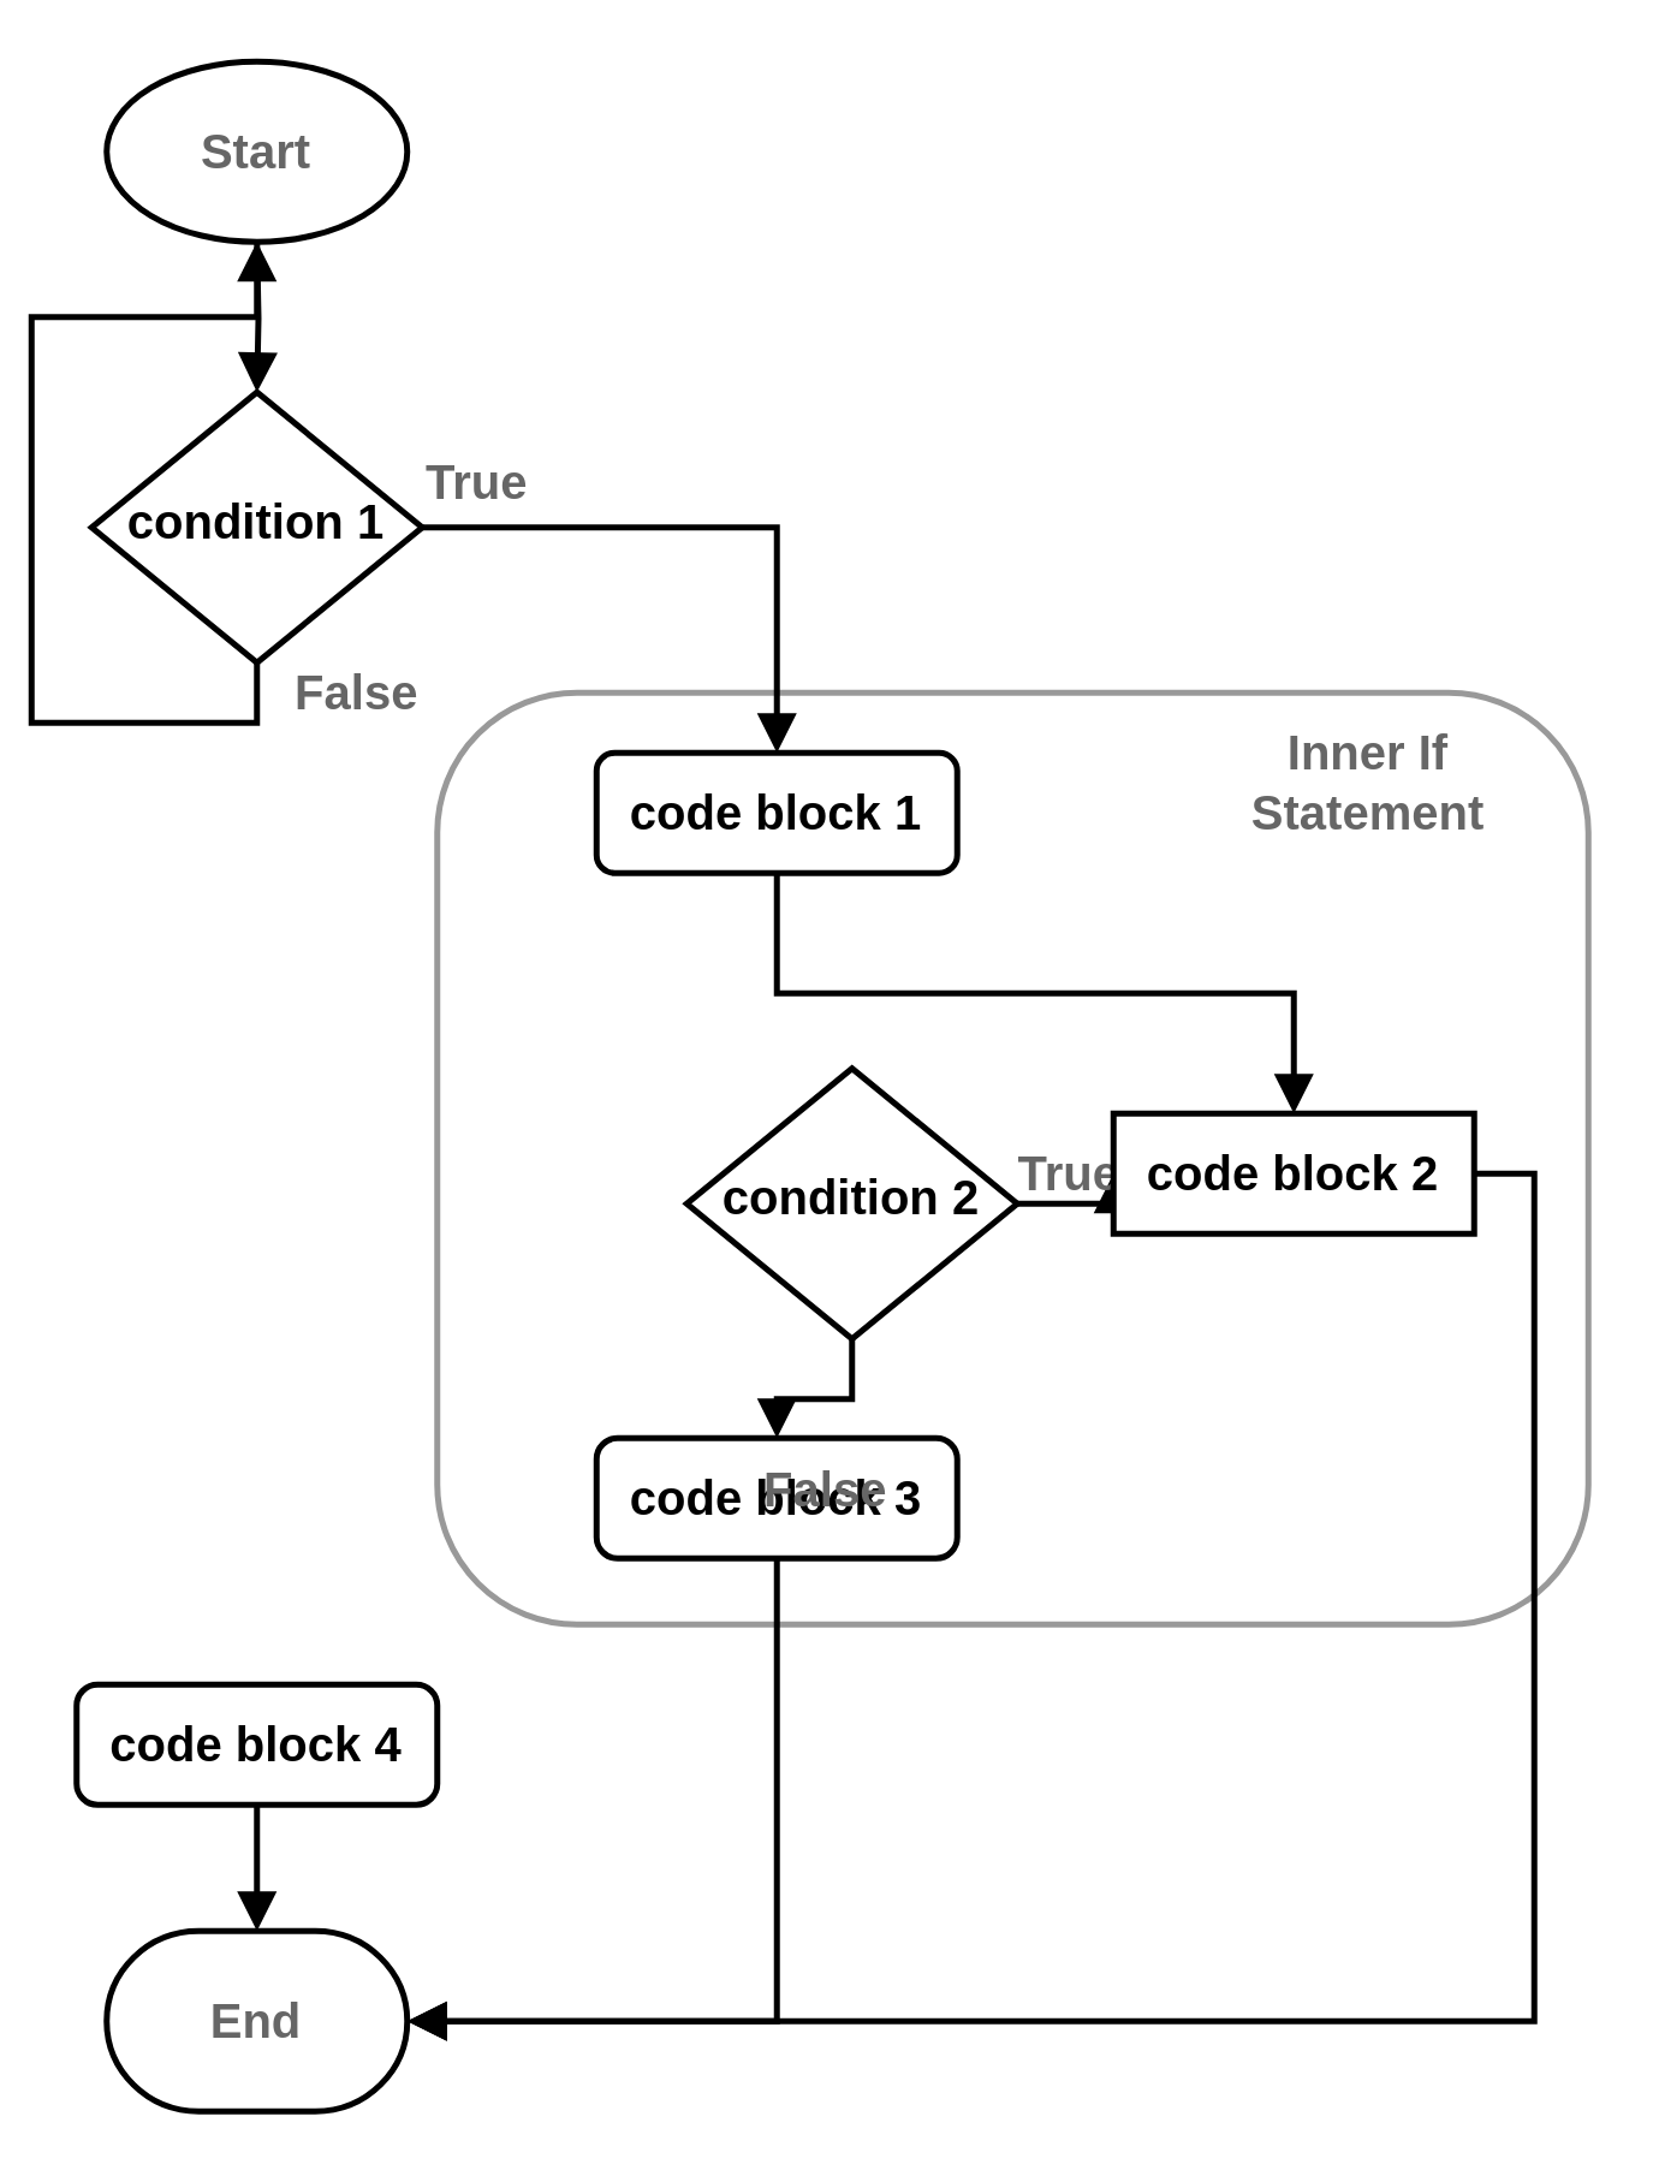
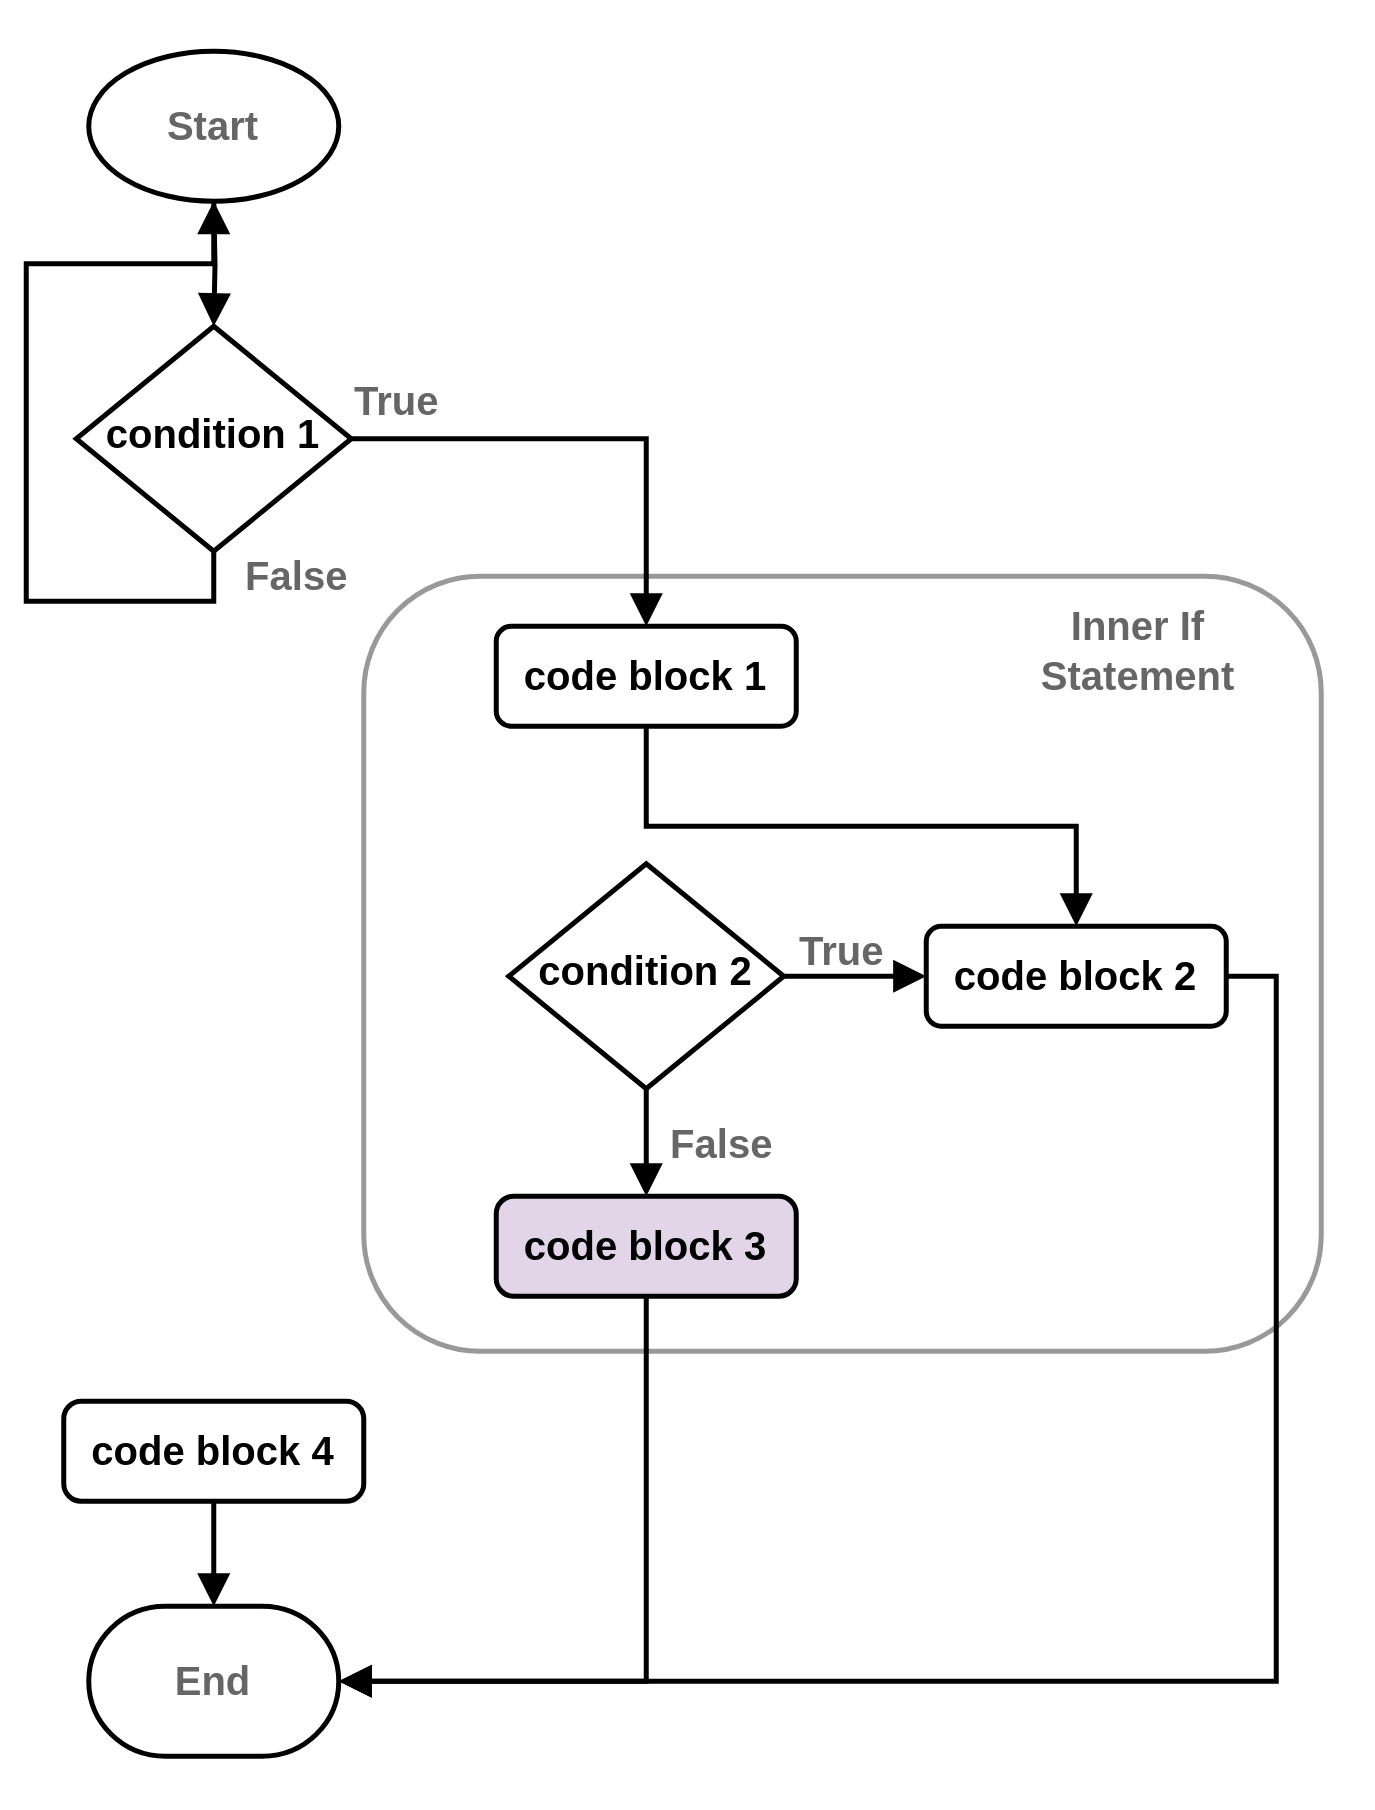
  <mxCell id="0" />
  <mxCell id="1" parent="0" />
  <mxCell id="2" value="" style="rounded=1;whiteSpace=wrap;html=1;fontSize=16;glass=0;strokeWidth=2;shadow=0;fontStyle=1;fontColor=#999999;strokeColor=#999999;" vertex="1" parent="1"><mxGeometry x="140" y="230" width="383" height="310" as="geometry" /></mxCell>
  <mxCell id="3" value="" style="rounded=0;html=1;jettySize=auto;orthogonalLoop=1;fontSize=16;endArrow=block;endFill=1;endSize=8;strokeWidth=2;shadow=0;labelBackgroundColor=none;edgeStyle=orthogonalEdgeStyle;fontStyle=1" parent="1" target="6" edge="1"><mxGeometry relative="1" as="geometry"><mxPoint x="80" y="80" as="sourcePoint" /></mxGeometry></mxCell>
  <mxCell id="4" value="False" style="rounded=0;html=1;jettySize=auto;orthogonalLoop=1;fontSize=16;endArrow=block;endFill=1;endSize=8;strokeWidth=2;shadow=0;labelBackgroundColor=none;edgeStyle=orthogonalEdgeStyle;fontStyle=1;exitX=0.5;exitY=1;exitDx=0;exitDy=0;fontColor=#666666;" parent="1" source="6" target="10" edge="1"><mxGeometry x="-0.941" y="33" relative="1" as="geometry"><mxPoint as="offset" /><mxPoint x="80" y="210" as="sourcePoint" /><mxPoint x="-20" y="230" as="targetPoint" /></mxGeometry></mxCell>
  <mxCell id="5" value="True" style="edgeStyle=orthogonalEdgeStyle;rounded=0;html=1;jettySize=auto;orthogonalLoop=1;fontSize=16;endArrow=block;endFill=1;endSize=8;strokeWidth=2;shadow=0;labelBackgroundColor=none;fontStyle=1;fontColor=#666666;" parent="1" source="6" target="7" edge="1"><mxGeometry x="-0.814" y="15" relative="1" as="geometry"><mxPoint as="offset" /></mxGeometry></mxCell>
  <mxCell id="6" value="&lt;div style=&quot;font-size: 16px&quot;&gt;condition 1&lt;br&gt;&lt;/div&gt;" style="rhombus;whiteSpace=wrap;html=1;shadow=0;fontFamily=Helvetica;fontSize=16;align=center;strokeWidth=2;spacing=6;spacingTop=-4;fontStyle=1" parent="1" vertex="1"><mxGeometry x="25" y="130" width="110" height="90" as="geometry" /></mxCell>
  <mxCell id="7" value="code block 1" style="rounded=1;whiteSpace=wrap;html=1;fontSize=16;glass=0;strokeWidth=2;shadow=0;fontStyle=1" parent="1" vertex="1"><mxGeometry x="193" y="250" width="120" height="40" as="geometry" /></mxCell>
  <mxCell id="8" value="&lt;div style=&quot;font-size: 16px&quot;&gt;code block 4&lt;br&gt;&lt;/div&gt;" style="rounded=1;whiteSpace=wrap;html=1;absoluteArcSize=1;arcSize=14;strokeWidth=2;shadow=0;fontFamily=Helvetica;fontSize=16;fontColor=#000000;align=center;strokeColor=#000000;fillColor=#ffffff;fontStyle=1" parent="1" vertex="1"><mxGeometry x="20" y="560" width="120" height="40" as="geometry" /></mxCell>
  <mxCell id="9" value="" style="rounded=0;html=1;jettySize=auto;orthogonalLoop=1;fontSize=16;endArrow=block;endFill=1;endSize=8;strokeWidth=2;shadow=0;labelBackgroundColor=none;edgeStyle=orthogonalEdgeStyle;fontStyle=1;exitX=0.5;exitY=1;exitDx=0;exitDy=0;entryX=0.5;entryY=0;entryDx=0;entryDy=0;entryPerimeter=0;" parent="1" source="8" target="11" edge="1"><mxGeometry y="20" relative="1" as="geometry"><mxPoint as="offset" /><mxPoint x="80" y="350" as="sourcePoint" /><mxPoint x="80" y="380" as="targetPoint" /></mxGeometry></mxCell>
  <mxCell id="10" value="Start" style="strokeWidth=2;html=1;shape=mxgraph.flowchart.start_1;whiteSpace=wrap;fontSize=16;fontStyle=1;fontColor=#666666;" parent="1" vertex="1"><mxGeometry x="30" y="20" width="100" height="60" as="geometry" /></mxCell>
  <mxCell id="11" value="End" style="strokeWidth=2;html=1;shape=mxgraph.flowchart.terminator;whiteSpace=wrap;fontSize=16;fontStyle=1;fontColor=#666666;" parent="1" vertex="1"><mxGeometry x="30" y="642" width="100" height="60" as="geometry" /></mxCell>
  <mxCell id="12" value="" style="rounded=0;html=1;jettySize=auto;orthogonalLoop=1;fontSize=16;endArrow=block;endFill=1;endSize=8;strokeWidth=2;shadow=0;labelBackgroundColor=none;edgeStyle=orthogonalEdgeStyle;exitX=0.5;exitY=1;exitDx=0;exitDy=0;fontStyle=1;" parent="1" source="7" target="17" edge="1"><mxGeometry y="20" relative="1" as="geometry"><mxPoint as="offset" /><mxPoint x="93" y="315" as="sourcePoint" /><mxPoint x="353" y="270" as="targetPoint" /></mxGeometry></mxCell>
- <mxCell id="13" value="&lt;div style=&quot;font-size: 16px&quot;&gt;condition 2&lt;br&gt;&lt;/div&gt;" style="rhombus;whiteSpace=wrap;html=1;shadow=0;fontFamily=Helvetica;fontSize=16;align=center;strokeWidth=2;spacing=6;spacingTop=-4;fontStyle=1" parent="1" vertex="1"><mxGeometry x="223" y="355" width="110" height="90" as="geometry" /></mxCell>
+ <mxCell id="13" value="&lt;div style=&quot;font-size: 16px&quot;&gt;condition 2&lt;br&gt;&lt;/div&gt;" style="rhombus;whiteSpace=wrap;html=1;shadow=0;fontFamily=Helvetica;fontSize=16;align=center;strokeWidth=2;spacing=6;spacingTop=-4;fontStyle=1" parent="1" vertex="1"><mxGeometry x="198" y="345" width="110" height="90" as="geometry" /></mxCell>
  <mxCell id="14" value="True" style="edgeStyle=orthogonalEdgeStyle;rounded=0;html=1;jettySize=auto;orthogonalLoop=1;fontSize=16;endArrow=block;endFill=1;endSize=8;strokeWidth=2;shadow=0;labelBackgroundColor=none;fontStyle=1;exitX=1;exitY=0.5;exitDx=0;exitDy=0;entryX=0;entryY=0.5;entryDx=0;entryDy=0;fontColor=#666666;" parent="1" source="13" target="17" edge="1"><mxGeometry x="-0.2" y="10" relative="1" as="geometry"><mxPoint as="offset" /><mxPoint x="306" y="391" as="sourcePoint" /><mxPoint x="363" y="391" as="targetPoint" /></mxGeometry></mxCell>
- <mxCell id="15" value="&lt;div style=&quot;font-size: 16px&quot;&gt;code block 3&lt;br&gt;&lt;/div&gt;" style="rounded=1;whiteSpace=wrap;html=1;absoluteArcSize=1;arcSize=14;strokeWidth=2;shadow=0;fontFamily=Helvetica;fontSize=16;fontColor=#000000;align=center;strokeColor=#000000;fillColor=#ffffff;fontStyle=1" parent="1" vertex="1"><mxGeometry x="193" y="478" width="120" height="40" as="geometry" /></mxCell>
+ <mxCell id="15" value="&lt;div style=&quot;font-size: 16px&quot;&gt;code block 3&lt;br&gt;&lt;/div&gt;" style="rounded=1;whiteSpace=wrap;html=1;absoluteArcSize=1;arcSize=14;strokeWidth=2;shadow=0;fontFamily=Helvetica;fontSize=16;fontColor=#000000;align=center;strokeColor=#000000;fillColor=#e1d5e7;fontStyle=1;" parent="1" vertex="1"><mxGeometry x="193" y="478" width="120" height="40" as="geometry" /></mxCell>
  <mxCell id="16" value="False" style="rounded=0;html=1;jettySize=auto;orthogonalLoop=1;fontSize=16;endArrow=block;endFill=1;endSize=8;strokeWidth=2;shadow=0;labelBackgroundColor=none;edgeStyle=orthogonalEdgeStyle;fontStyle=1;exitX=0.5;exitY=1;exitDx=0;exitDy=0;entryX=0.5;entryY=0;entryDx=0;entryDy=0;fontColor=#666666;" parent="1" source="13" target="15" edge="1"><mxGeometry y="30" relative="1" as="geometry"><mxPoint as="offset" /><mxPoint x="27" y="445" as="sourcePoint" /><mxPoint x="27" y="488" as="targetPoint" /></mxGeometry></mxCell>
- <mxCell id="17" value="code block 2" style="whiteSpace=wrap;html=1;fontSize=16;glass=0;strokeWidth=2;shadow=0;fontStyle=1;rounded=0;" parent="1" vertex="1"><mxGeometry x="365" y="370" width="120" height="40" as="geometry" /></mxCell>
+ <mxCell id="17" value="code block 2" style="rounded=1;whiteSpace=wrap;html=1;fontSize=16;glass=0;strokeWidth=2;shadow=0;fontStyle=1" parent="1" vertex="1"><mxGeometry x="365" y="370" width="120" height="40" as="geometry" /></mxCell>
  <mxCell id="18" value="" style="rounded=0;html=1;jettySize=auto;orthogonalLoop=1;fontSize=16;endArrow=block;endFill=1;endSize=8;strokeWidth=2;shadow=0;labelBackgroundColor=none;edgeStyle=orthogonalEdgeStyle;exitX=0.5;exitY=1;exitDx=0;exitDy=0;fontStyle=1;entryX=1;entryY=0.5;entryDx=0;entryDy=0;entryPerimeter=0;" parent="1" source="15" target="11" edge="1"><mxGeometry y="20" relative="1" as="geometry"><mxPoint as="offset" /><mxPoint x="320" y="185" as="sourcePoint" /><mxPoint x="365" y="185" as="targetPoint" /></mxGeometry></mxCell>
  <mxCell id="19" value="" style="rounded=0;html=1;jettySize=auto;orthogonalLoop=1;fontSize=16;endArrow=block;endFill=1;endSize=8;strokeWidth=2;shadow=0;labelBackgroundColor=none;edgeStyle=orthogonalEdgeStyle;exitX=1;exitY=0.5;exitDx=0;exitDy=0;fontStyle=1;entryX=1;entryY=0.5;entryDx=0;entryDy=0;entryPerimeter=0;" parent="1" source="17" target="11" edge="1"><mxGeometry y="20" relative="1" as="geometry"><mxPoint as="offset" /><mxPoint x="420" y="313" as="sourcePoint" /><mxPoint x="140" y="385" as="targetPoint" /></mxGeometry></mxCell>
  <mxCell id="20" value="Inner If Statement" style="text;html=1;strokeColor=none;fillColor=none;align=center;verticalAlign=middle;whiteSpace=wrap;rounded=0;fontColor=#666666;fontStyle=1;fontSize=16;" vertex="1" parent="1"><mxGeometry x="415" y="250" width="70" height="20" as="geometry" /></mxCell>
